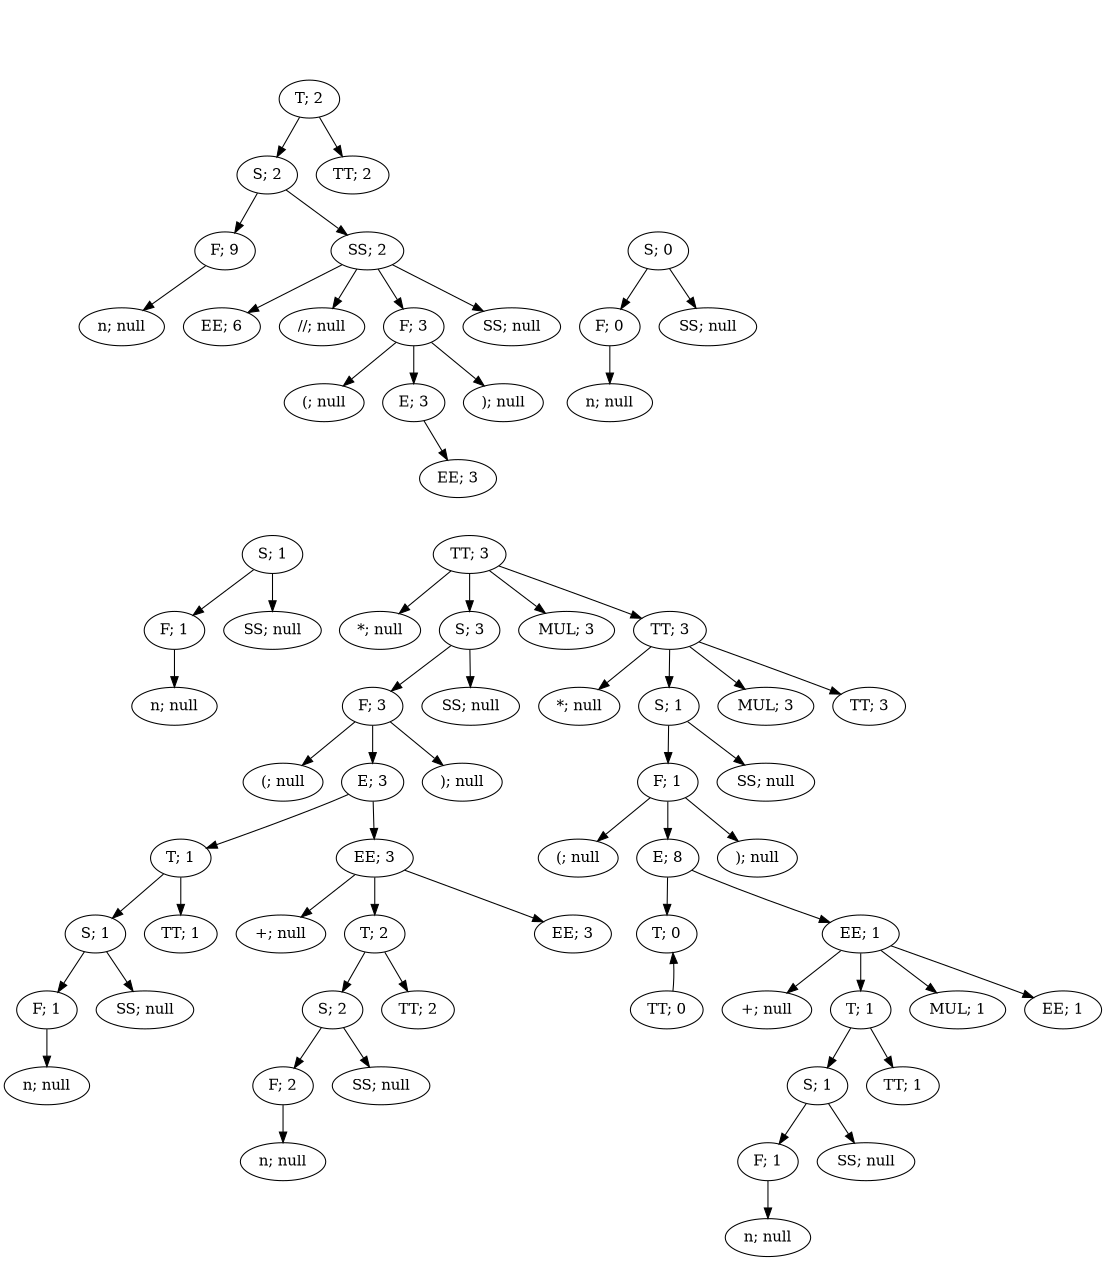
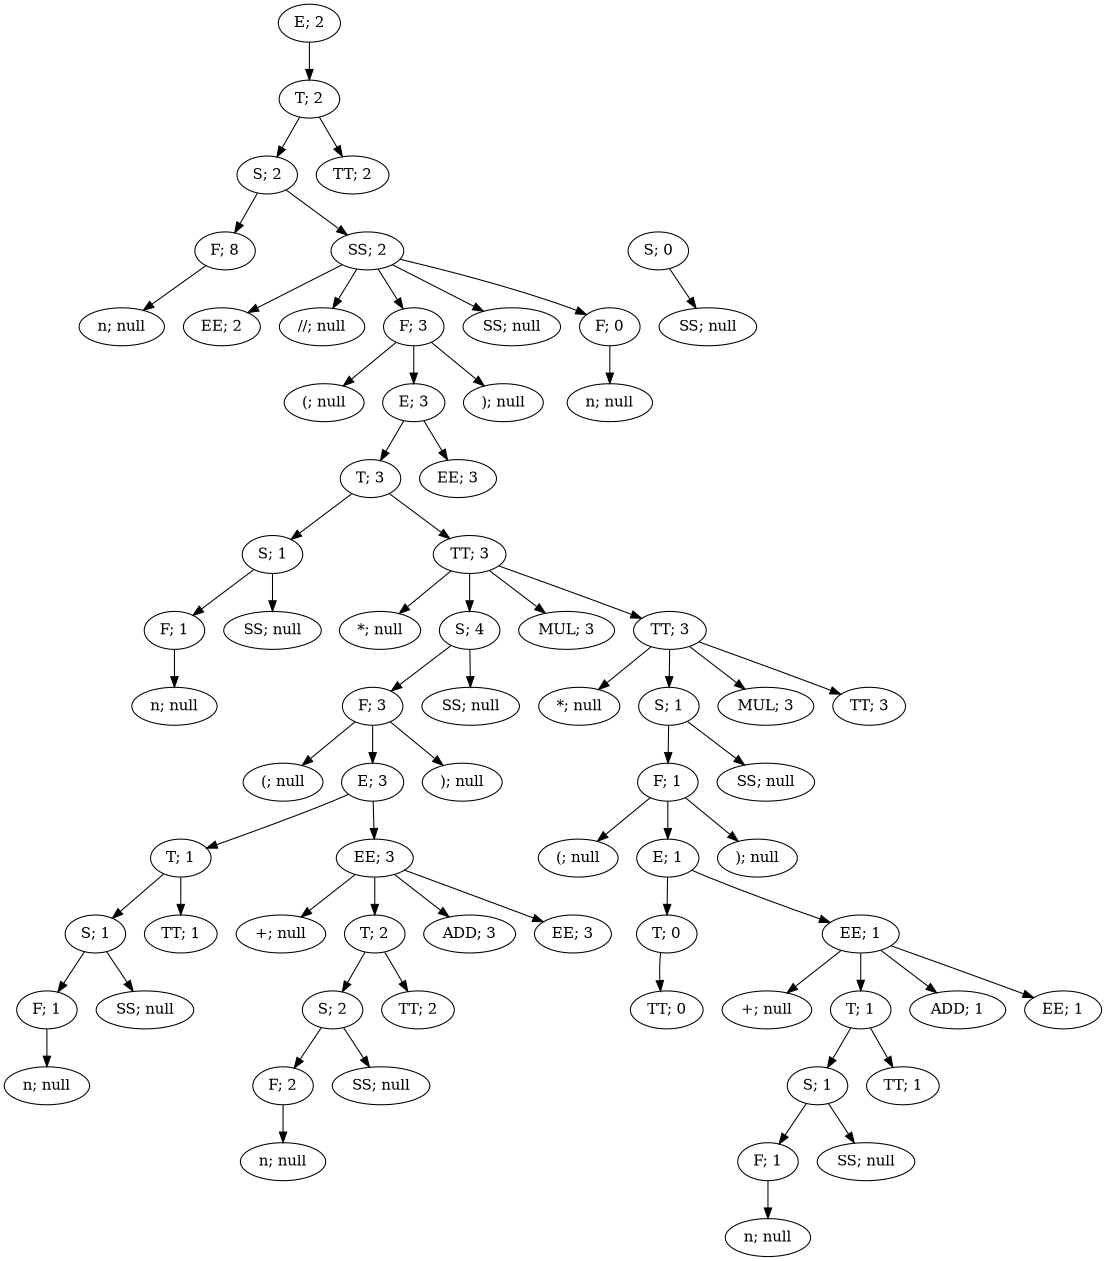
  digraph {
+   n1 [label="E; 2"]
    n2 [label="T; 2"]
    n3 [label="S; 2"]
    n4 [label="TT; 2"]
-   n5 [label="EE; 6"]
-   n6 [label="F; 9"]
+   n5 [label="EE; 2"]
+   n6 [label="F; 8"]
    n7 [label="SS; 2"]
    n8 [label="n; null"]
    n9 [label="//; null"]
    n10 [label="F; 3"]
    n11 [label="SS; null"]
    n12 [label="(; null"]
    n13 [label="E; 3"]
    n14 [label="); null"]
+   n15 [label="T; 3"]
    n16 [label="EE; 3"]
    n17 [label="S; 1"]
    n18 [label="TT; 3"]
    n19 [label="F; 1"]
    n20 [label="SS; null"]
    n21 [label="*; null"]
-   n22 [label="S; 3"]
+   n22 [label="S; 4"]
    n23 [label="MUL; 3"]
    n24 [label="TT; 3"]
    n25 [label="n; null"]
    n26 [label="F; 3"]
    n27 [label="SS; null"]
    n28 [label="*; null"]
    n29 [label="S; 1"]
    n30 [label="MUL; 3"]
    n31 [label="TT; 3"]
    n32 [label="(; null"]
    n33 [label="E; 3"]
    n34 [label="); null"]
    n35 [label="T; 1"]
    n36 [label="EE; 3"]
    n37 [label="S; 1"]
    n38 [label="TT; 1"]
    n39 [label="+; null"]
    n40 [label="T; 2"]
+   n41 [label="ADD; 3"]
    n42 [label="EE; 3"]
    n43 [label="F; 1"]
    n44 [label="SS; null"]
    n45 [label="n; null"]
    n46 [label="S; 2"]
    n47 [label="TT; 2"]
    n48 [label="F; 2"]
    n49 [label="SS; null"]
    n50 [label="n; null"]
    n51 [label="F; 1"]
    n52 [label="SS; null"]
    n53 [label="(; null"]
-   n54 [label="E; 8"]
+   n54 [label="E; 1"]
    n55 [label="); null"]
    n56 [label="T; 0"]
    n57 [label="EE; 1"]
    n58 [label="TT; 0"]
    n59 [label="+; null"]
    n60 [label="T; 1"]
-   n61 [label="MUL; 1"]
+   n61 [label="ADD; 1"]
    n62 [label="EE; 1"]
    n63 [label="S; 0"]
    n64 [label="F; 0"]
    n65 [label="SS; null"]
    n66 [label="n; null"]
    n67 [label="S; 1"]
    n68 [label="TT; 1"]
    n69 [label="F; 1"]
    n70 [label="SS; null"]
    n71 [label="n; null"]
+   n1 -> n2
    n2 -> n3
    n2 -> n4
    n3 -> n6
    n3 -> n7
    n6 -> n8
    n7 -> n5
    n7 -> n9
    n7 -> n10
    n7 -> n11
    n10 -> n12
    n10 -> n13
    n10 -> n14
+   n13 -> n15
    n13 -> n16
+   n15 -> n17
+   n15 -> n18
    n17 -> n19
    n17 -> n20
    n18 -> n21
    n18 -> n22
    n18 -> n23
    n18 -> n24
    n19 -> n25
    n22 -> n26
    n22 -> n27
    n24 -> n28
    n24 -> n29
    n24 -> n30
    n24 -> n31
    n26 -> n32
    n26 -> n33
    n26 -> n34
    n29 -> n51
    n29 -> n52
    n33 -> n35
    n33 -> n36
    n35 -> n37
    n35 -> n38
    n36 -> n39
    n36 -> n40
+   n36 -> n41
    n36 -> n42
    n37 -> n43
    n37 -> n44
    n40 -> n46
    n40 -> n47
    n43 -> n45
    n46 -> n48
    n46 -> n49
    n48 -> n50
    n51 -> n53
    n51 -> n54
    n51 -> n55
    n54 -> n56
    n54 -> n57
-   n58 -> n56
+   n56 -> n58
    n57 -> n59
    n57 -> n60
    n57 -> n61
    n57 -> n62
    n60 -> n67
    n60 -> n68
-   n63 -> n64
+   n7 -> n64
    n63 -> n65
    n64 -> n66
    n67 -> n69
    n67 -> n70
    n69 -> n71
  }
